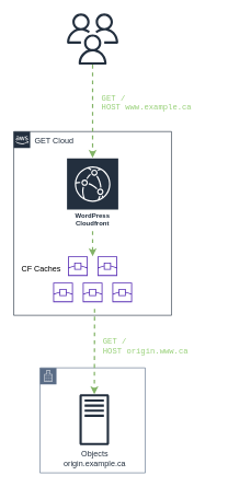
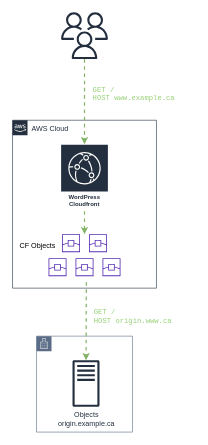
  <mxCell id="0" />
  <mxCell id="1" style="locked=1;" parent="0" />
- <mxCell id="2" value="GET Cloud" style="points=[[0,0],[0.25,0],[0.5,0],[0.75,0],[1,0],[1,0.25],[1,0.5],[1,0.75],[1,1],[0.75,1],[0.5,1],[0.25,1],[0,1],[0,0.75],[0,0.5],[0,0.25]];outlineConnect=0;gradientColor=none;html=1;whiteSpace=wrap;fontSize=12;fontStyle=0;shape=mxgraph.aws4.group;grIcon=mxgraph.aws4.group_aws_cloud_alt;strokeColor=#232F3E;fillColor=none;verticalAlign=top;align=left;spacingLeft=30;fontColor=#232F3E;dashed=0;" parent="1" vertex="1"><mxGeometry x="20" y="200" width="240" height="280" as="geometry" /></mxCell>
+ <mxCell id="2" value="AWS Cloud" style="points=[[0,0],[0.25,0],[0.5,0],[0.75,0],[1,0],[1,0.25],[1,0.5],[1,0.75],[1,1],[0.75,1],[0.5,1],[0.25,1],[0,1],[0,0.75],[0,0.5],[0,0.25]];outlineConnect=0;gradientColor=none;html=1;whiteSpace=wrap;fontSize=12;fontStyle=0;shape=mxgraph.aws4.group;grIcon=mxgraph.aws4.group_aws_cloud_alt;strokeColor=#232F3E;fillColor=none;verticalAlign=top;align=left;spacingLeft=30;fontColor=#232F3E;dashed=0;" parent="1" vertex="1"><mxGeometry x="20" y="200" width="240" height="280" as="geometry" /></mxCell>
  <mxCell id="3" value="" style="points=[[0,0],[0.25,0],[0.5,0],[0.75,0],[1,0],[1,0.25],[1,0.5],[1,0.75],[1,1],[0.75,1],[0.5,1],[0.25,1],[0,1],[0,0.75],[0,0.5],[0,0.25]];outlineConnect=0;gradientColor=none;html=1;whiteSpace=wrap;fontSize=12;fontStyle=0;shape=mxgraph.aws4.group;grIcon=mxgraph.aws4.group_corporate_data_center;strokeColor=#5A6C86;fillColor=none;verticalAlign=top;align=left;spacingLeft=30;fontColor=#5A6C86;dashed=0;" parent="1" vertex="1"><mxGeometry x="60" y="560" width="160" height="160" as="geometry" /></mxCell>
  <mxCell id="4" value="Objects" style="" parent="0" />
  <mxCell id="5" style="rounded=0;orthogonalLoop=1;jettySize=auto;html=1;dashed=1;strokeWidth=2;endArrow=none;strokeColor=#82b366;fillColor=#d5e8d4;startArrow=classic;startFill=1;endFill=0;" parent="4" target="9" edge="1"><mxGeometry relative="1" as="geometry"><mxPoint x="180" y="279.095" as="targetPoint" /><mxPoint x="140" y="390" as="sourcePoint" /></mxGeometry></mxCell>
  <mxCell id="6" value="&lt;div&gt;Objects&lt;br&gt;&lt;/div&gt;&lt;div&gt;origin.example.ca&lt;br&gt;&lt;/div&gt;" style="outlineConnect=0;fontColor=#232F3E;gradientColor=none;fillColor=#232F3E;strokeColor=none;dashed=0;verticalLabelPosition=bottom;verticalAlign=top;align=center;html=1;fontSize=12;fontStyle=0;aspect=fixed;shape=mxgraph.aws4.traditional_server;labelPosition=center;" parent="4" vertex="1"><mxGeometry x="120" y="600" width="45" height="78" as="geometry" /></mxCell>
  <mxCell id="7" style="rounded=0;orthogonalLoop=1;jettySize=auto;html=1;fillColor=#d5e8d4;strokeColor=#82b366;strokeWidth=2;dashed=1;edgeStyle=orthogonalEdgeStyle;" parent="4" source="8" target="9" edge="1"><mxGeometry relative="1" as="geometry"><mxPoint x="-112.145" y="280" as="sourcePoint" /><mxPoint x="100" y="280" as="targetPoint" /></mxGeometry></mxCell>
  <mxCell id="8" value="" style="outlineConnect=0;fontColor=#232F3E;gradientColor=none;fillColor=#232F3E;strokeColor=none;dashed=0;verticalLabelPosition=bottom;verticalAlign=top;align=center;html=1;fontSize=12;fontStyle=0;aspect=fixed;shape=mxgraph.aws4.users;" parent="4" vertex="1"><mxGeometry x="101" y="20" width="78" height="78" as="geometry" /></mxCell>
  <mxCell id="9" value="&lt;div&gt;WordPress Cloudfront&lt;/div&gt;" style="outlineConnect=0;fontColor=#232F3E;gradientColor=none;strokeColor=#ffffff;fillColor=#232F3E;dashed=0;verticalLabelPosition=middle;verticalAlign=bottom;align=center;html=1;whiteSpace=wrap;fontSize=10;fontStyle=1;spacing=3;shape=mxgraph.aws4.productIcon;prIcon=mxgraph.aws4.cloudfront;" parent="4" vertex="1"><mxGeometry x="100" y="240" width="80" height="110" as="geometry" /></mxCell>
- <mxCell id="10" value="CF Caches" style="text;html=1;resizable=0;points=[];autosize=1;align=left;verticalAlign=top;spacingTop=-4;" parent="4" vertex="1"><mxGeometry x="30" y="400" width="80" height="20" as="geometry" /></mxCell>
+ <mxCell id="10" value="CF Objects" style="text;html=1;resizable=0;points=[];autosize=1;align=left;verticalAlign=top;spacingTop=-4;" parent="4" vertex="1"><mxGeometry x="30" y="400" width="80" height="20" as="geometry" /></mxCell>
  <mxCell id="11" style="rounded=0;orthogonalLoop=1;jettySize=auto;html=1;dashed=1;startArrow=none;startFill=0;endArrow=classic;endFill=1;strokeWidth=2;strokeColor=#82b366;fillColor=#d5e8d4;" parent="4" target="6" edge="1"><mxGeometry relative="1" as="geometry"><mxPoint x="143" y="470" as="sourcePoint" /></mxGeometry></mxCell>
  <mxCell id="12" value="&lt;div&gt;&lt;font color=&quot;#97D077&quot;&gt;GET /&lt;/font&gt;&lt;/div&gt;&lt;div&gt;&lt;font color=&quot;#97D077&quot;&gt;HOST www.example.ca&lt;/font&gt;&lt;/div&gt;" style="text;html=1;resizable=0;points=[];autosize=1;align=left;verticalAlign=top;spacingTop=-4;fontColor=#A680B8;fontFamily=Courier New;fontStyle=0" parent="4" vertex="1"><mxGeometry x="152" y="140" width="150" height="30" as="geometry" /></mxCell>
  <mxCell id="13" value="&lt;div&gt;&lt;font face=&quot;Courier New&quot; color=&quot;#97D077&quot;&gt;GET /&lt;/font&gt;&lt;/div&gt;&lt;div&gt;&lt;font face=&quot;Courier New&quot; color=&quot;#97D077&quot;&gt;HOST origin.www.ca&lt;br&gt;&lt;/font&gt;&lt;/div&gt;" style="text;html=1;resizable=0;points=[];autosize=1;align=left;verticalAlign=top;spacingTop=-4;fontColor=#A680B8;fontStyle=0" parent="4" vertex="1"><mxGeometry x="154" y="510" width="170" height="30" as="geometry" /></mxCell>
  <mxCell id="14" value="" style="group" parent="4" vertex="1" connectable="0"><mxGeometry x="80" y="390" width="120" height="70" as="geometry" /></mxCell>
  <mxCell id="15" value="" style="outlineConnect=0;fontColor=#232F3E;gradientColor=none;fillColor=#5A30B5;strokeColor=none;dashed=0;verticalLabelPosition=bottom;verticalAlign=top;align=center;html=1;fontSize=12;fontStyle=0;aspect=fixed;shape=mxgraph.aws4.edge_location;labelBackgroundColor=none;" parent="14" vertex="1"><mxGeometry x="22.5" width="30" height="30" as="geometry" /></mxCell>
  <mxCell id="16" value="" style="outlineConnect=0;fontColor=#232F3E;gradientColor=none;fillColor=#5A30B5;strokeColor=none;dashed=0;verticalLabelPosition=bottom;verticalAlign=top;align=center;html=1;fontSize=12;fontStyle=0;aspect=fixed;shape=mxgraph.aws4.edge_location;labelBackgroundColor=none;" parent="14" vertex="1"><mxGeometry y="40" width="30" height="30" as="geometry" /></mxCell>
  <mxCell id="17" value="" style="outlineConnect=0;fontColor=#232F3E;gradientColor=none;fillColor=#5A30B5;strokeColor=none;dashed=0;verticalLabelPosition=bottom;verticalAlign=top;align=center;html=1;fontSize=12;fontStyle=0;aspect=fixed;shape=mxgraph.aws4.edge_location;labelBackgroundColor=none;" parent="14" vertex="1"><mxGeometry x="67.5" width="30" height="30" as="geometry" /></mxCell>
  <mxCell id="18" value="" style="outlineConnect=0;fontColor=#232F3E;gradientColor=none;fillColor=#5A30B5;strokeColor=none;dashed=0;verticalLabelPosition=bottom;verticalAlign=top;align=center;html=1;fontSize=12;fontStyle=0;aspect=fixed;shape=mxgraph.aws4.edge_location;labelBackgroundColor=none;" parent="14" vertex="1"><mxGeometry x="45" y="40" width="30" height="30" as="geometry" /></mxCell>
  <mxCell id="19" value="" style="outlineConnect=0;fontColor=#232F3E;gradientColor=none;fillColor=#5A30B5;strokeColor=none;dashed=0;verticalLabelPosition=bottom;verticalAlign=top;align=center;html=1;fontSize=12;fontStyle=0;aspect=fixed;shape=mxgraph.aws4.edge_location;labelBackgroundColor=none;" parent="14" vertex="1"><mxGeometry x="90" y="40" width="30" height="30" as="geometry" /></mxCell>
